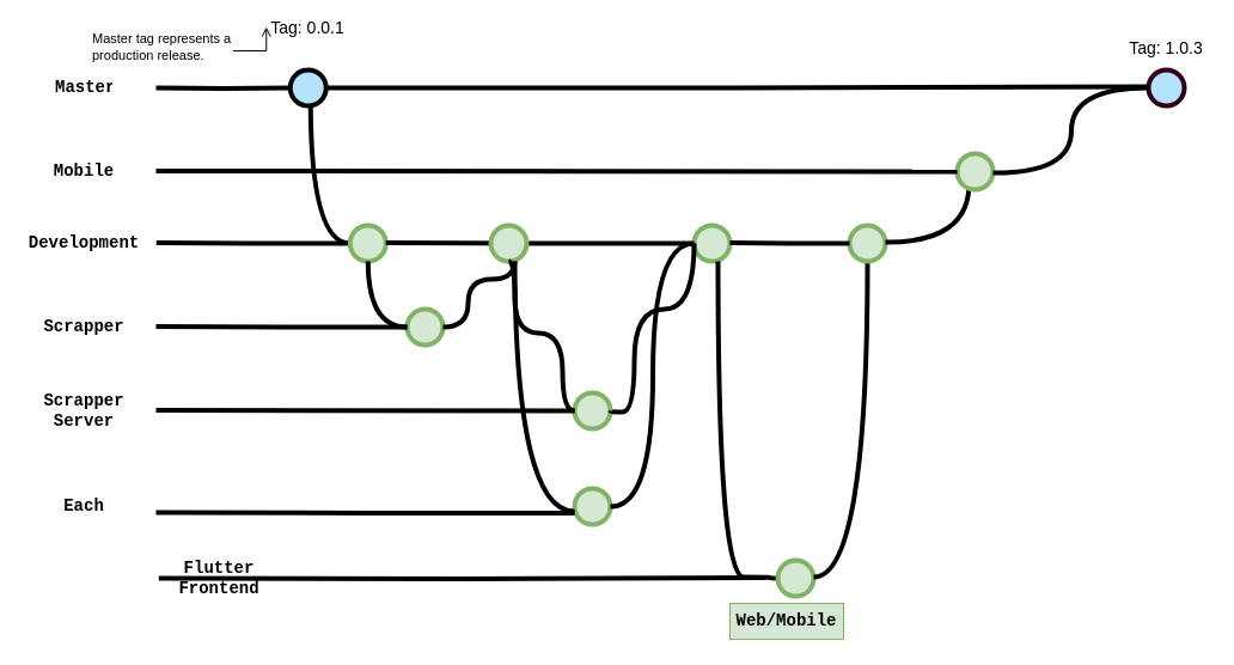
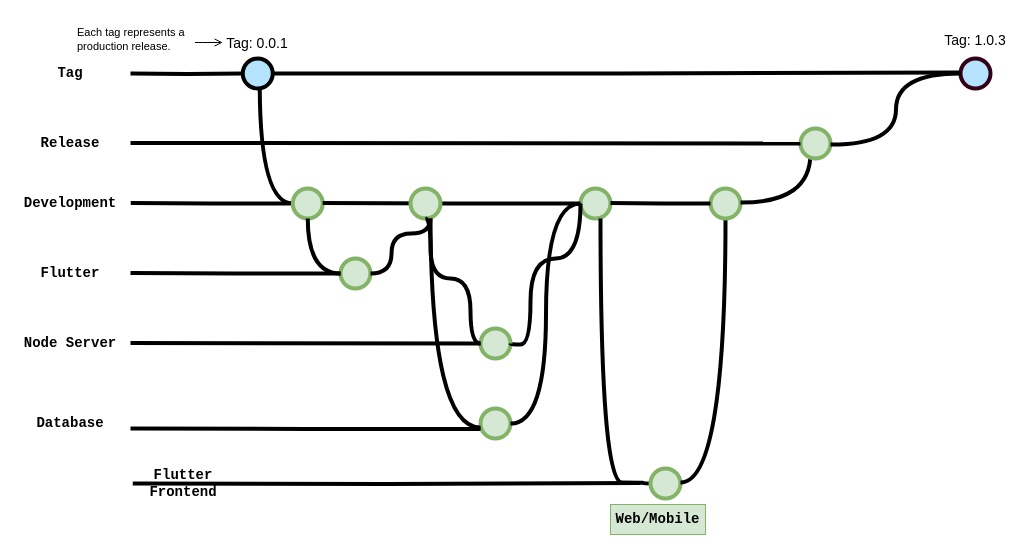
  <mxCell id="0" />
  <mxCell id="1" parent="0" />
  <mxCell id="2" value="" style="edgeStyle=orthogonalEdgeStyle;rounded=0;html=1;jettySize=auto;orthogonalLoop=1;plain-blue;endArrow=none;endFill=0;strokeWidth=4;strokeColor=#000000;" parent="1" source="3" edge="1"><mxGeometry x="292.25" y="211" as="geometry"><mxPoint x="960" y="72" as="targetPoint" /></mxGeometry></mxCell>
  <mxCell id="3" value="" style="verticalLabelPosition=bottom;verticalAlign=top;html=1;strokeWidth=4;shape=mxgraph.flowchart.on-page_reference;plain-blue;gradientColor=none;fillColor=#B5E3Fe;strokeColor=#000000;" parent="1" vertex="1"><mxGeometry x="242.25" y="58" width="30" height="30" as="geometry" /></mxCell>
  <mxCell id="4" value="" style="verticalLabelPosition=bottom;verticalAlign=top;html=1;strokeWidth=4;shape=mxgraph.flowchart.on-page_reference;plain-blue;gradientColor=none;strokeColor=#33001A;fillColor=#B5E3FE;" parent="1" vertex="1"><mxGeometry x="960" y="58" width="30" height="30" as="geometry" /></mxCell>
  <mxCell id="5" value="" style="edgeStyle=orthogonalEdgeStyle;rounded=0;html=1;jettySize=auto;orthogonalLoop=1;strokeWidth=4;endArrow=none;endFill=0;" parent="1" target="3" edge="1"><mxGeometry x="192.25" y="211" as="geometry"><mxPoint x="130" y="73" as="sourcePoint" /></mxGeometry></mxCell>
- <mxCell id="6" value="Master" style="text;html=1;strokeColor=none;fillColor=none;align=center;verticalAlign=middle;whiteSpace=wrap;overflow=hidden;fontSize=14;fontStyle=1;fontFamily=Courier New;" parent="1" vertex="1"><mxGeometry x="45" y="52" width="50" height="42" as="geometry" /></mxCell>
- <mxCell id="7" value="Tag: 0.0.1" style="text;html=1;strokeColor=none;fillColor=none;align=center;verticalAlign=middle;whiteSpace=wrap;overflow=hidden;fontSize=14;" parent="1" vertex="1"><mxGeometry x="222.25" y="12" width="70" height="20" as="geometry" /></mxCell>
+ <mxCell id="6" value="Tag" style="text;html=1;strokeColor=none;fillColor=none;align=center;verticalAlign=middle;whiteSpace=wrap;overflow=hidden;fontSize=14;fontStyle=1;fontFamily=Courier New;" parent="1" vertex="1"><mxGeometry x="45" y="52" width="50" height="42" as="geometry" /></mxCell>
+ <mxCell id="7" value="Tag: 0.0.1" style="text;html=1;strokeColor=none;fillColor=none;align=center;verticalAlign=middle;whiteSpace=wrap;overflow=hidden;fontSize=14;" parent="1" vertex="1"><mxGeometry x="222.25" y="32" width="70" height="20" as="geometry" /></mxCell>
  <mxCell id="8" value="" style="edgeStyle=orthogonalEdgeStyle;rounded=0;orthogonalLoop=1;jettySize=auto;html=1;fontSize=12;fontColor=#000000;entryX=0;entryY=0.5;entryDx=0;entryDy=0;endArrow=open;" parent="1" source="9" target="7" edge="1"><mxGeometry relative="1" as="geometry"><mxPoint x="202.25" y="42" as="targetPoint" /><Array as="points"><mxPoint x="202.25" y="42" /><mxPoint x="202.25" y="42" /></Array></mxGeometry></mxCell>
- <mxCell id="9" value="&lt;span style=&quot;text-align: center; font-size: 11px;&quot;&gt;Master tag represents a production release.&lt;/span&gt;" style="text;html=1;strokeColor=none;fillColor=none;align=left;verticalAlign=middle;whiteSpace=wrap;overflow=hidden;fontSize=11;fontStyle=0;fontColor=#000000;" parent="1" vertex="1"><mxGeometry x="74.5" y="20" width="120" height="38" as="geometry" /></mxCell>
+ <mxCell id="9" value="&lt;span style=&quot;text-align: center; font-size: 11px;&quot;&gt;Each tag represents a production release.&lt;/span&gt;" style="text;html=1;strokeColor=none;fillColor=none;align=left;verticalAlign=middle;whiteSpace=wrap;overflow=hidden;fontSize=11;fontStyle=0;fontColor=#000000;" parent="1" vertex="1"><mxGeometry x="74.5" y="20" width="120" height="38" as="geometry" /></mxCell>
  <mxCell id="10" style="edgeStyle=orthogonalEdgeStyle;curved=1;rounded=0;orthogonalLoop=1;jettySize=auto;html=1;entryX=0;entryY=0.5;entryDx=0;entryDy=0;entryPerimeter=0;endArrow=none;endFill=0;strokeWidth=4;fontFamily=Courier New;fontColor=#009900;exitX=0;exitY=0.5;exitDx=0;exitDy=0;exitPerimeter=0;" edge="1" parent="1" source="12"><mxGeometry relative="1" as="geometry"><mxPoint x="290" y="162" as="sourcePoint" /><mxPoint x="259.25" y="88" as="targetPoint" /></mxGeometry></mxCell>
  <mxCell id="11" value="Web/Mobile" style="text;html=1;strokeColor=#82b366;fillColor=#d5e8d4;align=center;verticalAlign=middle;whiteSpace=wrap;overflow=hidden;fontSize=14;fontStyle=1;fontFamily=Courier New;movable=1;resizable=1;rotatable=1;deletable=1;editable=1;locked=0;connectable=1;" vertex="1" parent="1"><mxGeometry x="610" y="504" width="95" height="30" as="geometry" /></mxCell>
  <mxCell id="12" value="" style="verticalLabelPosition=bottom;verticalAlign=top;html=1;strokeWidth=4;shape=mxgraph.flowchart.on-page_reference;fillColor=#d5e8d4;strokeColor=#82b366;movable=0;resizable=0;rotatable=0;deletable=0;editable=0;locked=1;connectable=0;" vertex="1" parent="1"><mxGeometry x="292.25" y="188" width="30" height="30" as="geometry" /></mxCell>
  <mxCell id="13" value="" style="edgeStyle=orthogonalEdgeStyle;rounded=0;html=1;jettySize=auto;orthogonalLoop=1;strokeWidth=4;endArrow=none;endFill=0;movable=0;resizable=0;rotatable=0;deletable=0;editable=0;locked=1;connectable=0;" edge="1" parent="1"><mxGeometry x="232.25" y="531" as="geometry"><mxPoint x="130.25" y="202.5" as="sourcePoint" /><mxPoint x="290" y="203" as="targetPoint" /></mxGeometry></mxCell>
  <mxCell id="14" value="" style="edgeStyle=orthogonalEdgeStyle;rounded=0;html=1;jettySize=auto;orthogonalLoop=1;strokeWidth=4;endArrow=none;endFill=0;movable=0;resizable=0;rotatable=0;deletable=0;editable=0;locked=1;connectable=0;" edge="1" parent="1"><mxGeometry x="232.25" y="531" as="geometry"><mxPoint x="322.25" y="202.5" as="sourcePoint" /><mxPoint x="580" y="203" as="targetPoint" /></mxGeometry></mxCell>
  <mxCell id="15" value="Development" style="text;html=1;strokeColor=none;fillColor=none;align=center;verticalAlign=middle;whiteSpace=wrap;overflow=hidden;fontSize=14;fontStyle=1;fontFamily=Courier New;movable=0;resizable=0;rotatable=0;deletable=0;editable=0;locked=1;connectable=0;" vertex="1" parent="1"><mxGeometry x="20" y="182" width="100" height="42" as="geometry" /></mxCell>
  <mxCell id="16" value="" style="verticalLabelPosition=bottom;verticalAlign=top;html=1;strokeWidth=4;shape=mxgraph.flowchart.on-page_reference;fillColor=#d5e8d4;strokeColor=#82b366;movable=0;resizable=0;rotatable=0;deletable=0;editable=0;locked=1;connectable=0;" vertex="1" parent="1"><mxGeometry x="340" y="258" width="30" height="30" as="geometry" /></mxCell>
  <mxCell id="17" style="edgeStyle=orthogonalEdgeStyle;curved=1;rounded=0;orthogonalLoop=1;jettySize=auto;html=1;entryX=0;entryY=0.5;entryDx=0;entryDy=0;entryPerimeter=0;endArrow=none;endFill=0;strokeWidth=4;fontFamily=Courier New;fontColor=#009900;exitX=0;exitY=0.5;exitDx=0;exitDy=0;exitPerimeter=0;movable=0;resizable=0;rotatable=0;deletable=0;editable=0;locked=1;connectable=0;" edge="1" parent="1" source="16"><mxGeometry relative="1" as="geometry"><mxPoint x="340" y="287" as="sourcePoint" /><mxPoint x="307.25" y="218" as="targetPoint" /><Array as="points"><mxPoint x="307" y="273" /></Array></mxGeometry></mxCell>
- <mxCell id="18" value="Scrapper" style="text;html=1;strokeColor=none;fillColor=none;align=center;verticalAlign=middle;whiteSpace=wrap;overflow=hidden;fontSize=14;fontStyle=1;fontFamily=Courier New;movable=0;resizable=0;rotatable=0;deletable=0;editable=0;locked=1;connectable=0;" vertex="1" parent="1"><mxGeometry x="20" y="252" width="100" height="42" as="geometry" /></mxCell>
+ <mxCell id="18" value="Flutter" style="text;html=1;strokeColor=none;fillColor=none;align=center;verticalAlign=middle;whiteSpace=wrap;overflow=hidden;fontSize=14;fontStyle=1;fontFamily=Courier New;movable=0;resizable=0;rotatable=0;deletable=0;editable=0;locked=1;connectable=0;" vertex="1" parent="1"><mxGeometry x="20" y="252" width="100" height="42" as="geometry" /></mxCell>
  <mxCell id="19" value="" style="edgeStyle=orthogonalEdgeStyle;rounded=0;html=1;jettySize=auto;orthogonalLoop=1;strokeWidth=4;endArrow=none;endFill=0;movable=0;resizable=0;rotatable=0;deletable=0;editable=0;locked=1;connectable=0;" edge="1" parent="1"><mxGeometry x="232.25" y="531" as="geometry"><mxPoint x="130" y="272.5" as="sourcePoint" /><mxPoint x="340" y="273" as="targetPoint" /></mxGeometry></mxCell>
  <mxCell id="20" value="" style="verticalLabelPosition=bottom;verticalAlign=top;html=1;strokeWidth=4;shape=mxgraph.flowchart.on-page_reference;fillColor=#d5e8d4;strokeColor=#82b366;movable=0;resizable=0;rotatable=0;deletable=0;editable=0;locked=1;connectable=0;" vertex="1" parent="1"><mxGeometry x="410" y="188" width="30" height="30" as="geometry" /></mxCell>
  <mxCell id="21" style="edgeStyle=orthogonalEdgeStyle;curved=1;rounded=0;orthogonalLoop=1;jettySize=auto;html=1;entryX=1;entryY=0.5;entryDx=0;entryDy=0;entryPerimeter=0;endArrow=none;endFill=0;strokeWidth=4;fontFamily=Courier New;fontColor=#009900;exitX=0;exitY=0.5;exitDx=0;exitDy=0;exitPerimeter=0;movable=0;resizable=0;rotatable=0;deletable=0;editable=0;locked=1;connectable=0;" edge="1" parent="1" target="16"><mxGeometry relative="1" as="geometry"><mxPoint x="430" y="218" as="sourcePoint" /><mxPoint x="390" y="283" as="targetPoint" /><Array as="points"><mxPoint x="430" y="233" /><mxPoint x="391" y="233" /><mxPoint x="391" y="273" /></Array></mxGeometry></mxCell>
  <mxCell id="22" value="" style="verticalLabelPosition=bottom;verticalAlign=top;html=1;strokeWidth=4;shape=mxgraph.flowchart.on-page_reference;fillColor=#d5e8d4;strokeColor=#82b366;movable=0;resizable=0;rotatable=0;deletable=0;editable=0;locked=1;connectable=0;" vertex="1" parent="1"><mxGeometry x="480" y="328" width="30" height="30" as="geometry" /></mxCell>
  <mxCell id="23" style="edgeStyle=orthogonalEdgeStyle;curved=1;rounded=0;orthogonalLoop=1;jettySize=auto;html=1;endArrow=none;endFill=0;strokeWidth=4;fontFamily=Courier New;fontColor=#009900;exitX=0;exitY=0.5;exitDx=0;exitDy=0;exitPerimeter=0;entryX=0.5;entryY=1;entryDx=0;entryDy=0;entryPerimeter=0;movable=0;resizable=0;rotatable=0;deletable=0;editable=0;locked=1;connectable=0;" edge="1" parent="1" source="22" target="20"><mxGeometry relative="1" as="geometry"><mxPoint x="480" y="279" as="sourcePoint" /><mxPoint x="480" y="228" as="targetPoint" /><Array as="points"><mxPoint x="470" y="343" /><mxPoint x="470" y="278" /><mxPoint x="430" y="278" /><mxPoint x="430" y="218" /></Array></mxGeometry></mxCell>
- <mxCell id="24" value="Scrapper Server" style="text;html=1;strokeColor=none;fillColor=none;align=center;verticalAlign=middle;whiteSpace=wrap;overflow=hidden;fontSize=14;fontStyle=1;fontFamily=Courier New;movable=0;resizable=0;rotatable=0;deletable=0;editable=0;locked=1;connectable=0;" vertex="1" parent="1"><mxGeometry x="20" y="322" width="100" height="42" as="geometry" /></mxCell>
+ <mxCell id="24" value="Node Server" style="text;html=1;strokeColor=none;fillColor=none;align=center;verticalAlign=middle;whiteSpace=wrap;overflow=hidden;fontSize=14;fontStyle=1;fontFamily=Courier New;movable=0;resizable=0;rotatable=0;deletable=0;editable=0;locked=1;connectable=0;" vertex="1" parent="1"><mxGeometry x="20" y="322" width="100" height="42" as="geometry" /></mxCell>
  <mxCell id="25" value="" style="edgeStyle=orthogonalEdgeStyle;rounded=0;html=1;jettySize=auto;orthogonalLoop=1;strokeWidth=4;endArrow=none;endFill=0;entryX=0;entryY=0.5;entryDx=0;entryDy=0;entryPerimeter=0;movable=0;resizable=0;rotatable=0;deletable=0;editable=0;locked=1;connectable=0;" edge="1" parent="1" target="22"><mxGeometry x="232.25" y="531" as="geometry"><mxPoint x="130" y="342.5" as="sourcePoint" /><mxPoint x="340" y="343" as="targetPoint" /></mxGeometry></mxCell>
  <mxCell id="26" value="" style="verticalLabelPosition=bottom;verticalAlign=top;html=1;strokeWidth=4;shape=mxgraph.flowchart.on-page_reference;fillColor=#d5e8d4;strokeColor=#82b366;movable=0;resizable=0;rotatable=0;deletable=0;editable=0;locked=1;connectable=0;" vertex="1" parent="1"><mxGeometry x="480" y="408" width="30" height="30" as="geometry" /></mxCell>
  <mxCell id="27" style="edgeStyle=orthogonalEdgeStyle;curved=1;rounded=0;orthogonalLoop=1;jettySize=auto;html=1;endArrow=none;endFill=0;strokeWidth=4;fontFamily=Courier New;fontColor=#009900;exitX=0;exitY=0.5;exitDx=0;exitDy=0;exitPerimeter=0;movable=0;resizable=0;rotatable=0;deletable=0;editable=0;locked=1;connectable=0;" edge="1" parent="1"><mxGeometry relative="1" as="geometry"><mxPoint x="480" y="427" as="sourcePoint" /><mxPoint x="430" y="218" as="targetPoint" /></mxGeometry></mxCell>
- <mxCell id="28" value="Each" style="text;html=1;strokeColor=none;fillColor=none;align=center;verticalAlign=middle;whiteSpace=wrap;overflow=hidden;fontSize=14;fontStyle=1;fontFamily=Courier New;movable=0;resizable=0;rotatable=0;deletable=0;editable=0;locked=1;connectable=0;" vertex="1" parent="1"><mxGeometry x="20" y="402" width="100" height="42" as="geometry" /></mxCell>
+ <mxCell id="28" value="Database" style="text;html=1;strokeColor=none;fillColor=none;align=center;verticalAlign=middle;whiteSpace=wrap;overflow=hidden;fontSize=14;fontStyle=1;fontFamily=Courier New;movable=0;resizable=0;rotatable=0;deletable=0;editable=0;locked=1;connectable=0;" vertex="1" parent="1"><mxGeometry x="20" y="402" width="100" height="42" as="geometry" /></mxCell>
  <mxCell id="29" value="" style="edgeStyle=orthogonalEdgeStyle;rounded=0;html=1;jettySize=auto;orthogonalLoop=1;strokeWidth=4;endArrow=none;endFill=0;entryX=0;entryY=0.5;entryDx=0;entryDy=0;entryPerimeter=0;movable=0;resizable=0;rotatable=0;deletable=0;editable=0;locked=1;connectable=0;" edge="1" parent="1"><mxGeometry x="232.25" y="531" as="geometry"><mxPoint x="130" y="428" as="sourcePoint" /><mxPoint x="480" y="428.5" as="targetPoint" /></mxGeometry></mxCell>
  <mxCell id="30" value="" style="verticalLabelPosition=bottom;verticalAlign=top;html=1;strokeWidth=4;shape=mxgraph.flowchart.on-page_reference;fillColor=#d5e8d4;strokeColor=#82b366;movable=0;resizable=0;rotatable=0;deletable=0;editable=0;locked=1;connectable=0;" vertex="1" parent="1"><mxGeometry x="580" y="188" width="30" height="30" as="geometry" /></mxCell>
  <mxCell id="31" style="edgeStyle=orthogonalEdgeStyle;curved=1;rounded=0;orthogonalLoop=1;jettySize=auto;html=1;entryX=0;entryY=0.5;entryDx=0;entryDy=0;entryPerimeter=0;endArrow=none;endFill=0;strokeWidth=4;fontFamily=Courier New;fontColor=#009900;movable=0;resizable=0;rotatable=0;deletable=0;editable=0;locked=1;connectable=0;" edge="1" parent="1" target="30"><mxGeometry relative="1" as="geometry"><mxPoint x="510" y="423" as="sourcePoint" /><mxPoint x="554.25" y="338" as="targetPoint" /></mxGeometry></mxCell>
  <mxCell id="32" style="edgeStyle=orthogonalEdgeStyle;curved=1;rounded=0;orthogonalLoop=1;jettySize=auto;html=1;entryX=0;entryY=0.5;entryDx=0;entryDy=0;entryPerimeter=0;endArrow=none;endFill=0;strokeWidth=4;fontFamily=Courier New;fontColor=#009900;movable=0;resizable=0;rotatable=0;deletable=0;editable=0;locked=1;connectable=0;" edge="1" parent="1" target="30"><mxGeometry relative="1" as="geometry"><mxPoint x="510" y="343" as="sourcePoint" /><mxPoint x="554.25" y="258" as="targetPoint" /><Array as="points"><mxPoint x="510" y="344" /><mxPoint x="530" y="344" /><mxPoint x="530" y="258" /><mxPoint x="580" y="258" /></Array></mxGeometry></mxCell>
  <mxCell id="33" style="edgeStyle=orthogonalEdgeStyle;curved=1;rounded=0;orthogonalLoop=1;jettySize=auto;html=1;entryX=0;entryY=0.5;entryDx=0;entryDy=0;entryPerimeter=0;endArrow=none;endFill=0;strokeWidth=4;fontFamily=Courier New;fontColor=#009900;exitX=0;exitY=0.5;exitDx=0;exitDy=0;exitPerimeter=0;movable=1;resizable=1;rotatable=1;deletable=1;editable=1;locked=0;connectable=1;" edge="1" parent="1" source="34"><mxGeometry relative="1" as="geometry"><mxPoint x="640" y="472.5" as="sourcePoint" /><mxPoint x="600" y="218" as="targetPoint" /><Array as="points"><mxPoint x="643" y="482" /><mxPoint x="600" y="482" /></Array></mxGeometry></mxCell>
  <mxCell id="34" value="" style="verticalLabelPosition=bottom;verticalAlign=top;html=1;strokeWidth=4;shape=mxgraph.flowchart.on-page_reference;fillColor=#d5e8d4;strokeColor=#82b366;movable=1;resizable=1;rotatable=1;deletable=1;editable=1;locked=0;connectable=1;" vertex="1" parent="1"><mxGeometry x="650" y="468" width="30" height="30" as="geometry" /></mxCell>
  <mxCell id="35" value="Flutter Frontend" style="text;html=1;strokeColor=none;fillColor=none;align=center;verticalAlign=middle;whiteSpace=wrap;overflow=hidden;fontSize=14;fontStyle=1;fontFamily=Courier New;movable=1;resizable=1;rotatable=1;deletable=1;editable=1;locked=0;connectable=1;" vertex="1" parent="1"><mxGeometry x="133" y="462" width="100" height="42" as="geometry" /></mxCell>
  <mxCell id="36" style="edgeStyle=orthogonalEdgeStyle;curved=1;rounded=0;orthogonalLoop=1;jettySize=auto;html=1;entryX=0.5;entryY=1;entryDx=0;entryDy=0;entryPerimeter=0;endArrow=none;endFill=0;strokeWidth=4;fontFamily=Courier New;fontColor=#009900;movable=1;resizable=1;rotatable=1;deletable=1;editable=1;locked=0;connectable=1;" edge="1" parent="1" target="37"><mxGeometry relative="1" as="geometry"><mxPoint x="680" y="482" as="sourcePoint" /><mxPoint x="740" y="252" as="targetPoint" /></mxGeometry></mxCell>
  <mxCell id="37" value="" style="verticalLabelPosition=bottom;verticalAlign=top;html=1;strokeWidth=4;shape=mxgraph.flowchart.on-page_reference;fillColor=#d5e8d4;strokeColor=#82b366;movable=0;resizable=0;rotatable=0;deletable=0;editable=0;locked=1;connectable=0;" vertex="1" parent="1"><mxGeometry x="710" y="188" width="30" height="30" as="geometry" /></mxCell>
- <mxCell id="38" value="Mobile" style="text;html=1;strokeColor=none;fillColor=none;align=center;verticalAlign=middle;whiteSpace=wrap;overflow=hidden;fontSize=14;fontStyle=1;fontFamily=Courier New;movable=1;resizable=1;rotatable=1;deletable=1;editable=1;locked=0;connectable=1;" vertex="1" parent="1"><mxGeometry x="20" y="122" width="100" height="42" as="geometry" /></mxCell>
+ <mxCell id="38" value="Release" style="text;html=1;strokeColor=none;fillColor=none;align=center;verticalAlign=middle;whiteSpace=wrap;overflow=hidden;fontSize=14;fontStyle=1;fontFamily=Courier New;movable=1;resizable=1;rotatable=1;deletable=1;editable=1;locked=0;connectable=1;" vertex="1" parent="1"><mxGeometry x="20" y="122" width="100" height="42" as="geometry" /></mxCell>
  <mxCell id="39" style="edgeStyle=orthogonalEdgeStyle;curved=1;rounded=0;orthogonalLoop=1;jettySize=auto;html=1;endArrow=none;endFill=0;strokeWidth=4;fontFamily=Courier New;fontColor=#009900;movable=1;resizable=1;rotatable=1;deletable=1;editable=1;locked=0;connectable=1;" edge="1" parent="1"><mxGeometry relative="1" as="geometry"><mxPoint x="740" y="202" as="sourcePoint" /><mxPoint x="810" y="152" as="targetPoint" /></mxGeometry></mxCell>
  <mxCell id="40" value="" style="verticalLabelPosition=bottom;verticalAlign=top;html=1;strokeWidth=4;shape=mxgraph.flowchart.on-page_reference;fillColor=#d5e8d4;strokeColor=#82b366;movable=1;resizable=1;rotatable=1;deletable=1;editable=1;locked=0;connectable=1;" vertex="1" parent="1"><mxGeometry x="800" y="128" width="30" height="30" as="geometry" /></mxCell>
  <mxCell id="41" style="edgeStyle=orthogonalEdgeStyle;curved=1;rounded=0;orthogonalLoop=1;jettySize=auto;html=1;endArrow=none;endFill=0;strokeWidth=4;fontFamily=Courier New;fontColor=#009900;movable=1;resizable=1;rotatable=1;deletable=1;editable=1;locked=0;connectable=1;entryX=0;entryY=0.5;entryDx=0;entryDy=0;entryPerimeter=0;" edge="1" parent="1" target="4"><mxGeometry relative="1" as="geometry"><mxPoint x="830" y="144" as="sourcePoint" /><mxPoint x="900" y="94" as="targetPoint" /></mxGeometry></mxCell>
  <mxCell id="42" value="" style="edgeStyle=orthogonalEdgeStyle;rounded=0;html=1;jettySize=auto;orthogonalLoop=1;strokeWidth=4;endArrow=none;endFill=0;movable=1;resizable=1;rotatable=1;deletable=1;editable=1;locked=0;connectable=1;entryX=0;entryY=0.5;entryDx=0;entryDy=0;entryPerimeter=0;" edge="1" parent="1" target="40"><mxGeometry x="232.25" y="531" as="geometry"><mxPoint x="130" y="142.5" as="sourcePoint" /><mxPoint x="289.75" y="143" as="targetPoint" /></mxGeometry></mxCell>
  <mxCell id="43" value="" style="edgeStyle=orthogonalEdgeStyle;rounded=0;html=1;jettySize=auto;orthogonalLoop=1;strokeWidth=4;endArrow=none;endFill=0;movable=1;resizable=1;rotatable=1;deletable=1;editable=1;locked=0;connectable=1;" edge="1" parent="1"><mxGeometry x="232.25" y="531" as="geometry"><mxPoint x="610" y="202.5" as="sourcePoint" /><mxPoint x="710" y="203" as="targetPoint" /></mxGeometry></mxCell>
  <mxCell id="44" value="" style="edgeStyle=orthogonalEdgeStyle;rounded=0;html=1;jettySize=auto;orthogonalLoop=1;strokeWidth=4;endArrow=none;endFill=0;movable=1;resizable=1;rotatable=1;deletable=1;editable=1;locked=0;connectable=1;" edge="1" parent="1"><mxGeometry x="232.25" y="531" as="geometry"><mxPoint x="132.25" y="483" as="sourcePoint" /><mxPoint x="640" y="482.5" as="targetPoint" /></mxGeometry></mxCell>
  <mxCell id="45" value="Tag: 1.0.3" style="text;html=1;strokeColor=none;fillColor=none;align=center;verticalAlign=middle;whiteSpace=wrap;overflow=hidden;fontSize=14;" vertex="1" parent="1"><mxGeometry x="940" y="29" width="70" height="20" as="geometry" /></mxCell>
